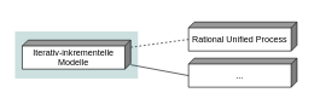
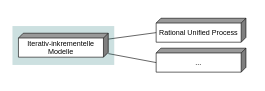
  <mxCell id="0" />
  <mxCell id="1" parent="0" />
  <mxCell id="2" value="" style="rounded=0;whiteSpace=wrap;html=1;strokeColor=none;fillColor=none;fillOpacity=20;" parent="1" vertex="1"><mxGeometry x="20" y="20" width="400" height="110" as="geometry" /></mxCell>
  <mxCell id="3" value="Rational Unified Process" style="shape=cube;whiteSpace=wrap;html=1;boundedLbl=1;backgroundOutline=1;darkOpacity=0.5;darkOpacity2=0.4;size=8;rotation=0;flipV=0;direction=south;portConstraintRotation=0;fontSize=12;" parent="1" vertex="1"><mxGeometry x="260" y="30" width="150" height="40" as="geometry" /></mxCell>
  <mxCell id="4" value="..." style="shape=cube;whiteSpace=wrap;html=1;boundedLbl=1;backgroundOutline=1;darkOpacity=0.5;darkOpacity2=0.4;size=8;rotation=0;flipV=0;direction=south;portConstraintRotation=0;fontSize=12;" parent="1" vertex="1"><mxGeometry x="260" y="80" width="150" height="40" as="geometry" /></mxCell>
- <mxCell id="5" style="edgeStyle=none;rounded=0;orthogonalLoop=1;jettySize=auto;html=1;entryX=0;entryY=0;entryDx=24;entryDy=150;entryPerimeter=0;shadow=0;endArrow=none;endFill=0;fontSize=12;dashed=1;" parent="1" source="8" target="3" edge="1"><mxGeometry relative="1" as="geometry" /></mxCell>
+ <mxCell id="5" style="edgeStyle=none;rounded=0;orthogonalLoop=1;jettySize=auto;html=1;entryX=0;entryY=0;entryDx=24;entryDy=150;entryPerimeter=0;shadow=0;endArrow=none;endFill=0;fontSize=12;" parent="1" source="8" target="3" edge="1"><mxGeometry relative="1" as="geometry" /></mxCell>
  <mxCell id="6" style="edgeStyle=none;rounded=0;orthogonalLoop=1;jettySize=auto;html=1;entryX=0;entryY=0;entryDx=24;entryDy=150;entryPerimeter=0;shadow=0;endArrow=none;endFill=0;fontSize=12;" parent="1" source="8" target="4" edge="1"><mxGeometry relative="1" as="geometry" /></mxCell>
  <mxCell id="7" value="" style="rounded=0;whiteSpace=wrap;html=1;strokeColor=none;fillColor=#006666;fillOpacity=20;" parent="1" vertex="1"><mxGeometry x="20" y="43" width="170" height="65" as="geometry" /></mxCell>
  <mxCell id="8" value="Iterativ-inkrementelle Modelle" style="shape=cube;whiteSpace=wrap;html=1;boundedLbl=1;backgroundOutline=1;darkOpacity=0.5;darkOpacity2=0.4;size=8;rotation=0;flipV=0;direction=south;portConstraintRotation=0;fontSize=12;" parent="1" vertex="1"><mxGeometry x="30" y="55" width="150" height="40" as="geometry" /></mxCell>
